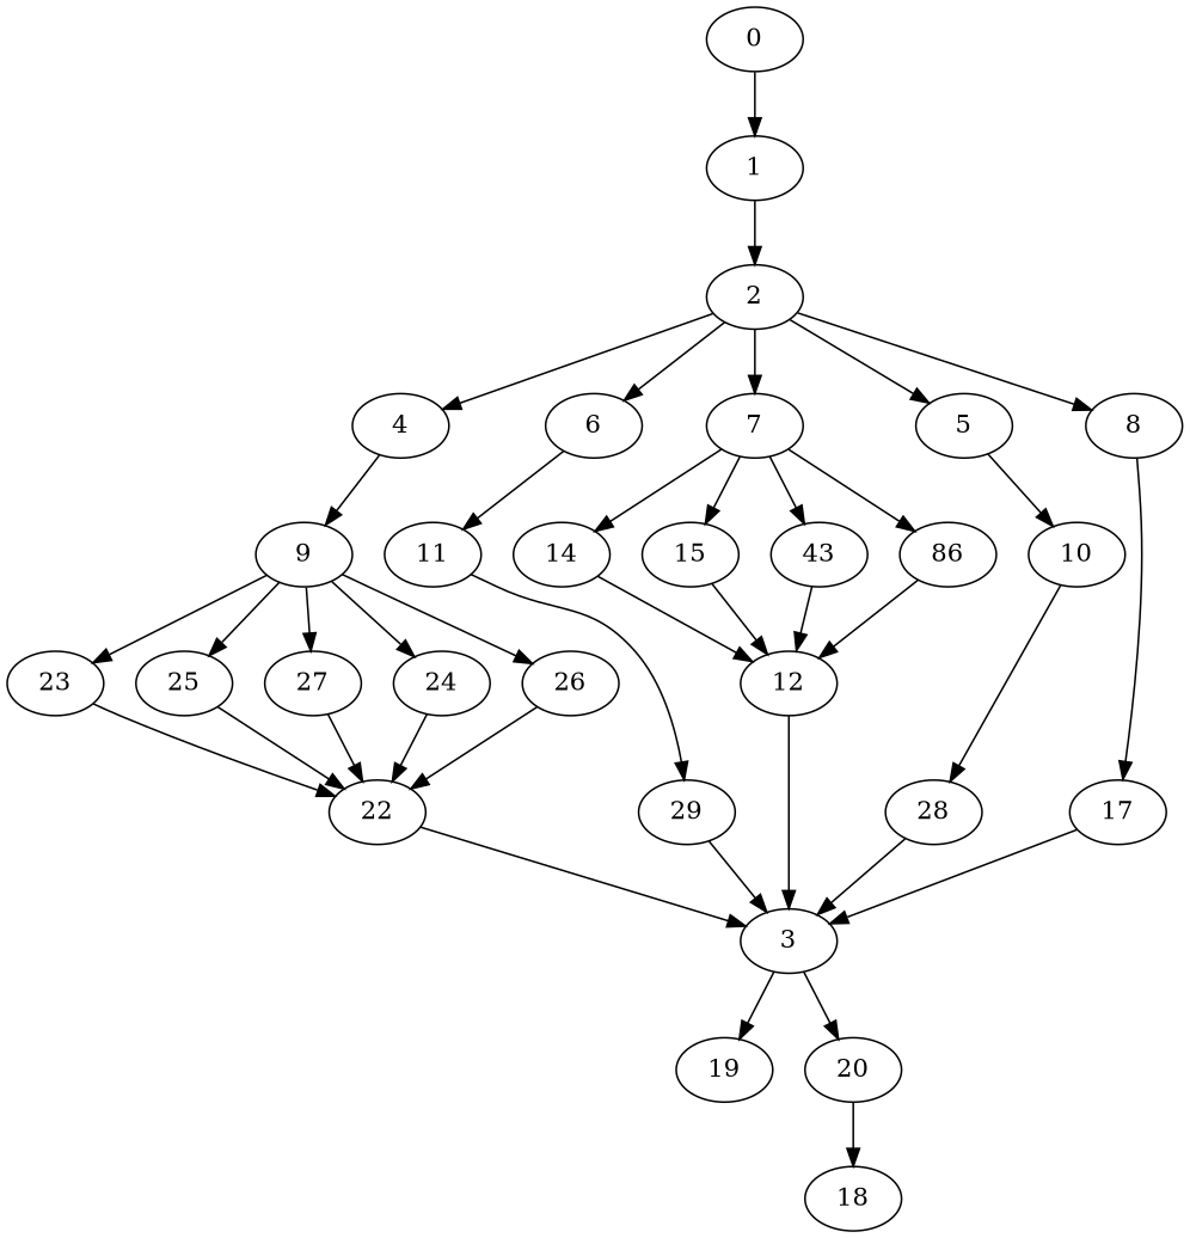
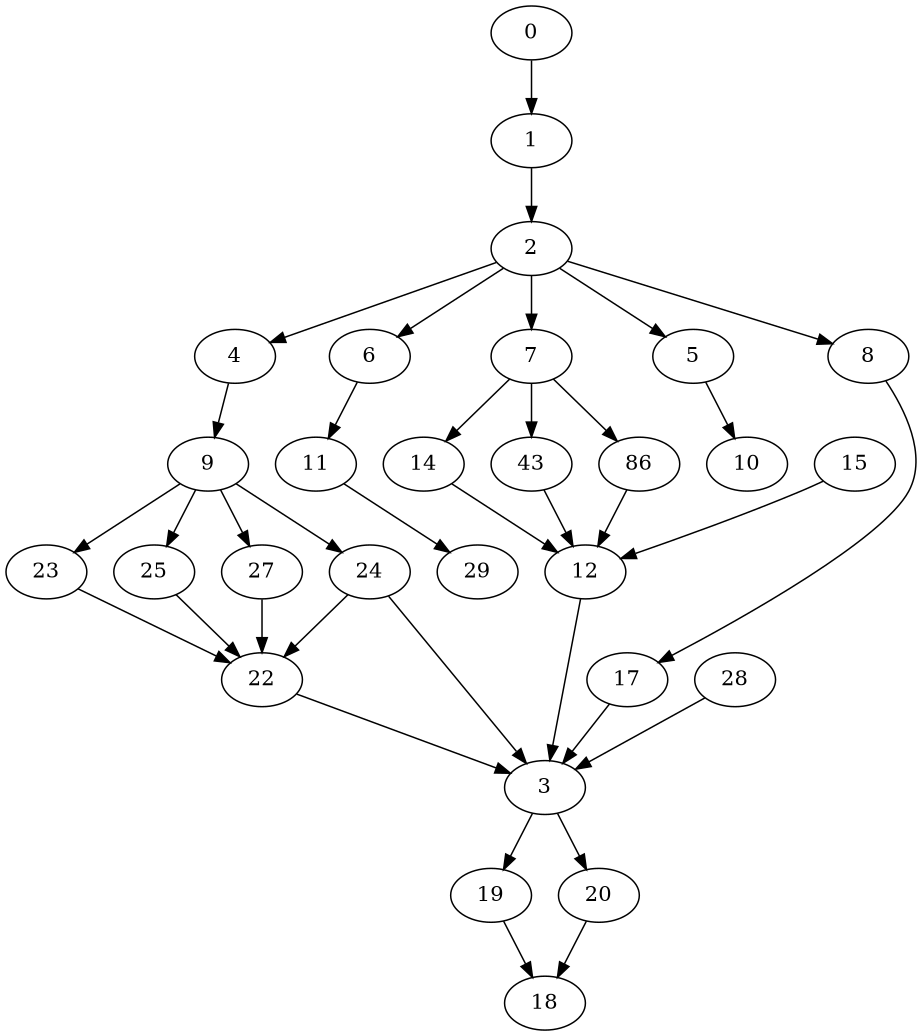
  digraph {
    node [Weight=108]
    edge [Weight=8]
    0 [Weight=27]
    1 [Weight=81]
    2 [Weight=81]
    4
    6
    7 [Weight=135]
    5 [Weight=94]
    8
    9 [Weight=27]
    11 [Weight=135]
    14 [Weight=121]
    15
    n13 [Weight=54 label=43]
    n14 [Weight=40 label=86]
    10 [Weight=54]
    17 [Weight=121]
    23
    25 [Weight=81]
    27 [Weight=67]
    24 [Weight=54]
-   26 [Weight=27]
    29 [Weight=135]
    12 [Weight=67]
    22 [Weight=135]
    3 [Weight=54]
    28 [Weight=94]
    19 [Weight=81]
    20 [Weight=40]
    18 [Weight=27]
    0 -> 1
    1 -> 2 [Weight=3]
    2 -> 4
    2 -> 6 [Weight=10]
    2 -> 7 [Weight=7]
    2 -> 5
    2 -> 8 [Weight=2]
    4 -> 9 [Weight=6]
    6 -> 11 [Weight=9]
    7 -> 14
-   7 -> 15 [Weight=3]
    7 -> n13 [Weight=10]
    7 -> n14 [Weight=5]
    5 -> 10
    8 -> 17 [Weight=3]
    9 -> 23 [Weight=4]
    9 -> 25 [Weight=9]
    9 -> 27 [Weight=2]
    9 -> 24 [Weight=7]
-   9 -> 26
    11 -> 29 [Weight=2]
    14 -> 12 [Weight=2]
    15 -> 12 [Weight=7]
    n13 -> 12 [Weight=7]
    n14 -> 12 [Weight=2]
-   10 -> 28 [Weight=2]
    17 -> 3 [Weight=3]
    23 -> 22 [Weight=3]
    25 -> 22 [Weight=3]
    27 -> 22
    24 -> 22 [Weight=9]
-   26 -> 22 [Weight=6]
-   29 -> 3 [Weight=6]
+   24 -> 3 [Weight=6]
    12 -> 3
    22 -> 3 [Weight=10]
    3 -> 19 [Weight=2]
    3 -> 20 [Weight=5]
    28 -> 3 [Weight=5]
+   19 -> 18 [Weight=10]
    20 -> 18 [Weight=3]
  }
